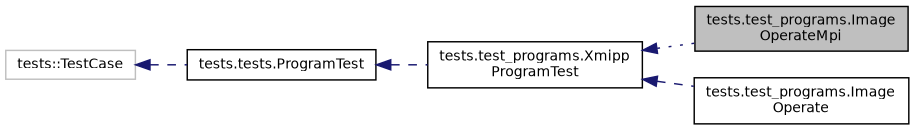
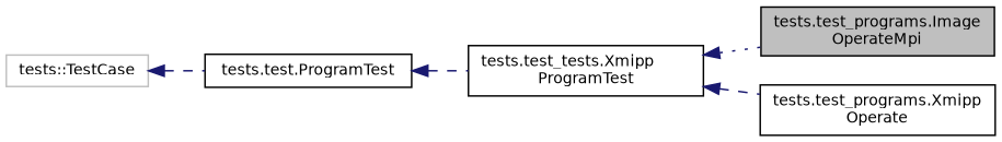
  digraph {
    fontname="DejaVu Sans"
    rankdir=LR
    node [color=black fillcolor=white fontname="DejaVu Sans" fontsize=10 shape=record style=filled]
    edge [color=midnightblue dir=back fontname="DejaVu Sans" fontsize=10 labelfontname=Helvetica labelfontsize=10 style=dashed]
    n1 [fillcolor=grey75 fontcolor=black height=0.2 label="tests.test_programs.Image\lOperateMpi" width=0.4]
-   n2 [height=0.2 label="tests.test_programs.Image\lOperate" width=0.4]
-   n3 [height=0.2 label="tests.test_programs.Xmipp\lProgramTest" width=0.4]
-   n4 [height=0.2 label="tests.tests.ProgramTest" width=0.4]
+   n2 [height=0.2 label="tests.test_programs.Xmipp\lOperate" width=0.4]
+   n3 [height=0.2 label="tests.test_tests.Xmipp\lProgramTest" width=0.4]
+   n4 [height=0.2 label="tests.test.ProgramTest" width=0.4]
    n5 [color=grey75 height=0.2 label="tests::TestCase" width=0.4]
    n3 -> n1 [style=dotted]
    n3 -> n2
    n4 -> n3
    n5 -> n4
  }
